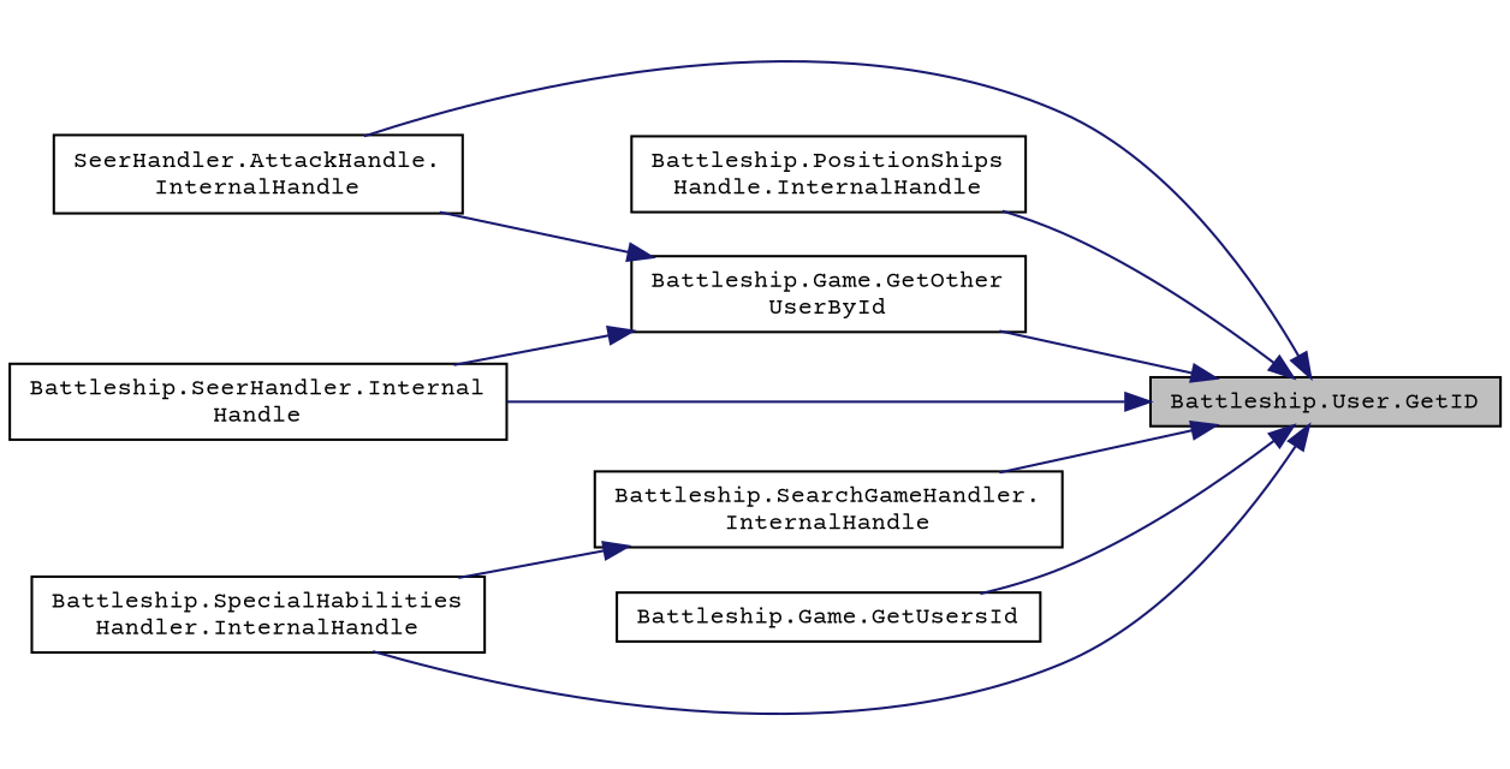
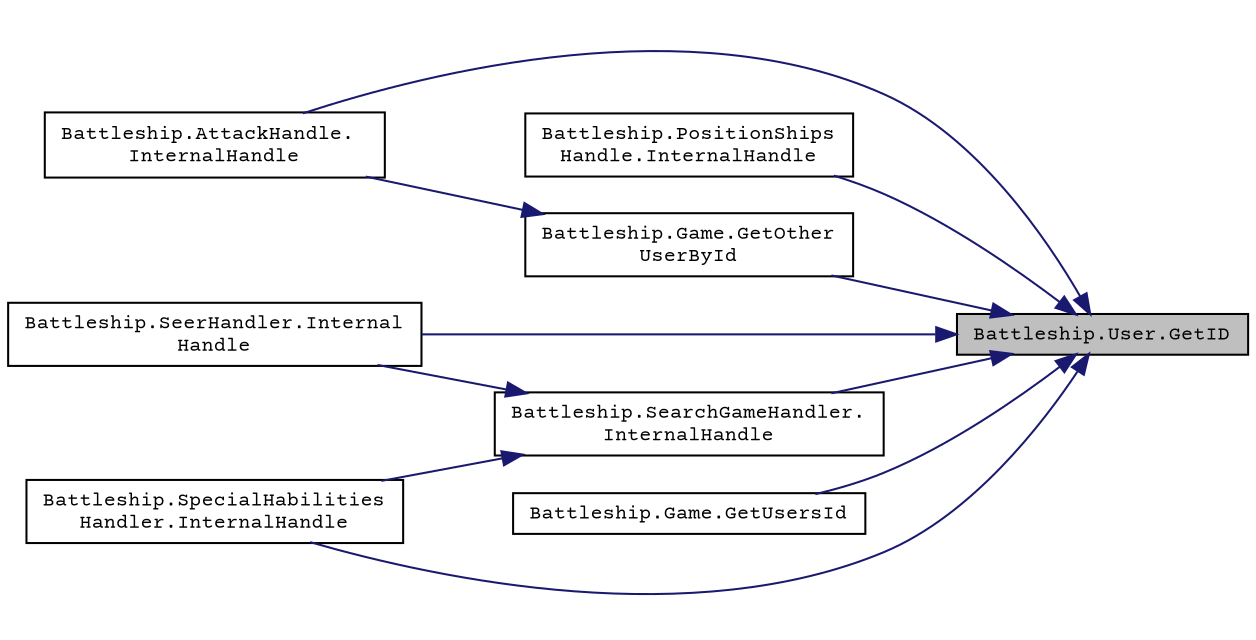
  digraph {
    fontname="Courier Prime"
    rankdir=RL
    node [color=black fillcolor=white fontname="Courier Prime" fontsize=10 shape=record style=filled]
    edge [color=midnightblue dir=back fontname="Courier Prime" fontsize=10 labelfontname=Helvetica labelfontsize=10 style=solid]
    n1 [fillcolor=grey75 fontcolor=black height=0.2 label="Battleship.User.GetID" width=0.4]
    n2 [height=0.2 label="Battleship.Game.GetOther\lUserById" width=0.4]
    n3 [height=0.2 label="Battleship.PositionShips\lHandle.InternalHandle" width=0.4]
-   n4 [height=0.2 label="SeerHandler.AttackHandle.\lInternalHandle" width=0.4]
+   n4 [height=0.2 label="Battleship.AttackHandle.\lInternalHandle" width=0.4]
    n5 [height=0.2 label="Battleship.SeerHandler.Internal\lHandle" width=0.4]
    n6 [height=0.2 label="Battleship.SpecialHabilities\lHandler.InternalHandle" width=0.4]
    n7 [height=0.2 label="Battleship.Game.GetUsersId" width=0.4]
    n8 [height=0.2 label="Battleship.SearchGameHandler.\lInternalHandle" width=0.4]
    n1 -> n2
    n1 -> n3
    n1 -> n4
    n1 -> n5
    n1 -> n6
    n1 -> n7
    n1 -> n8
    n2 -> n4
-   n2 -> n5
+   n8 -> n5
    n8 -> n6
  }
